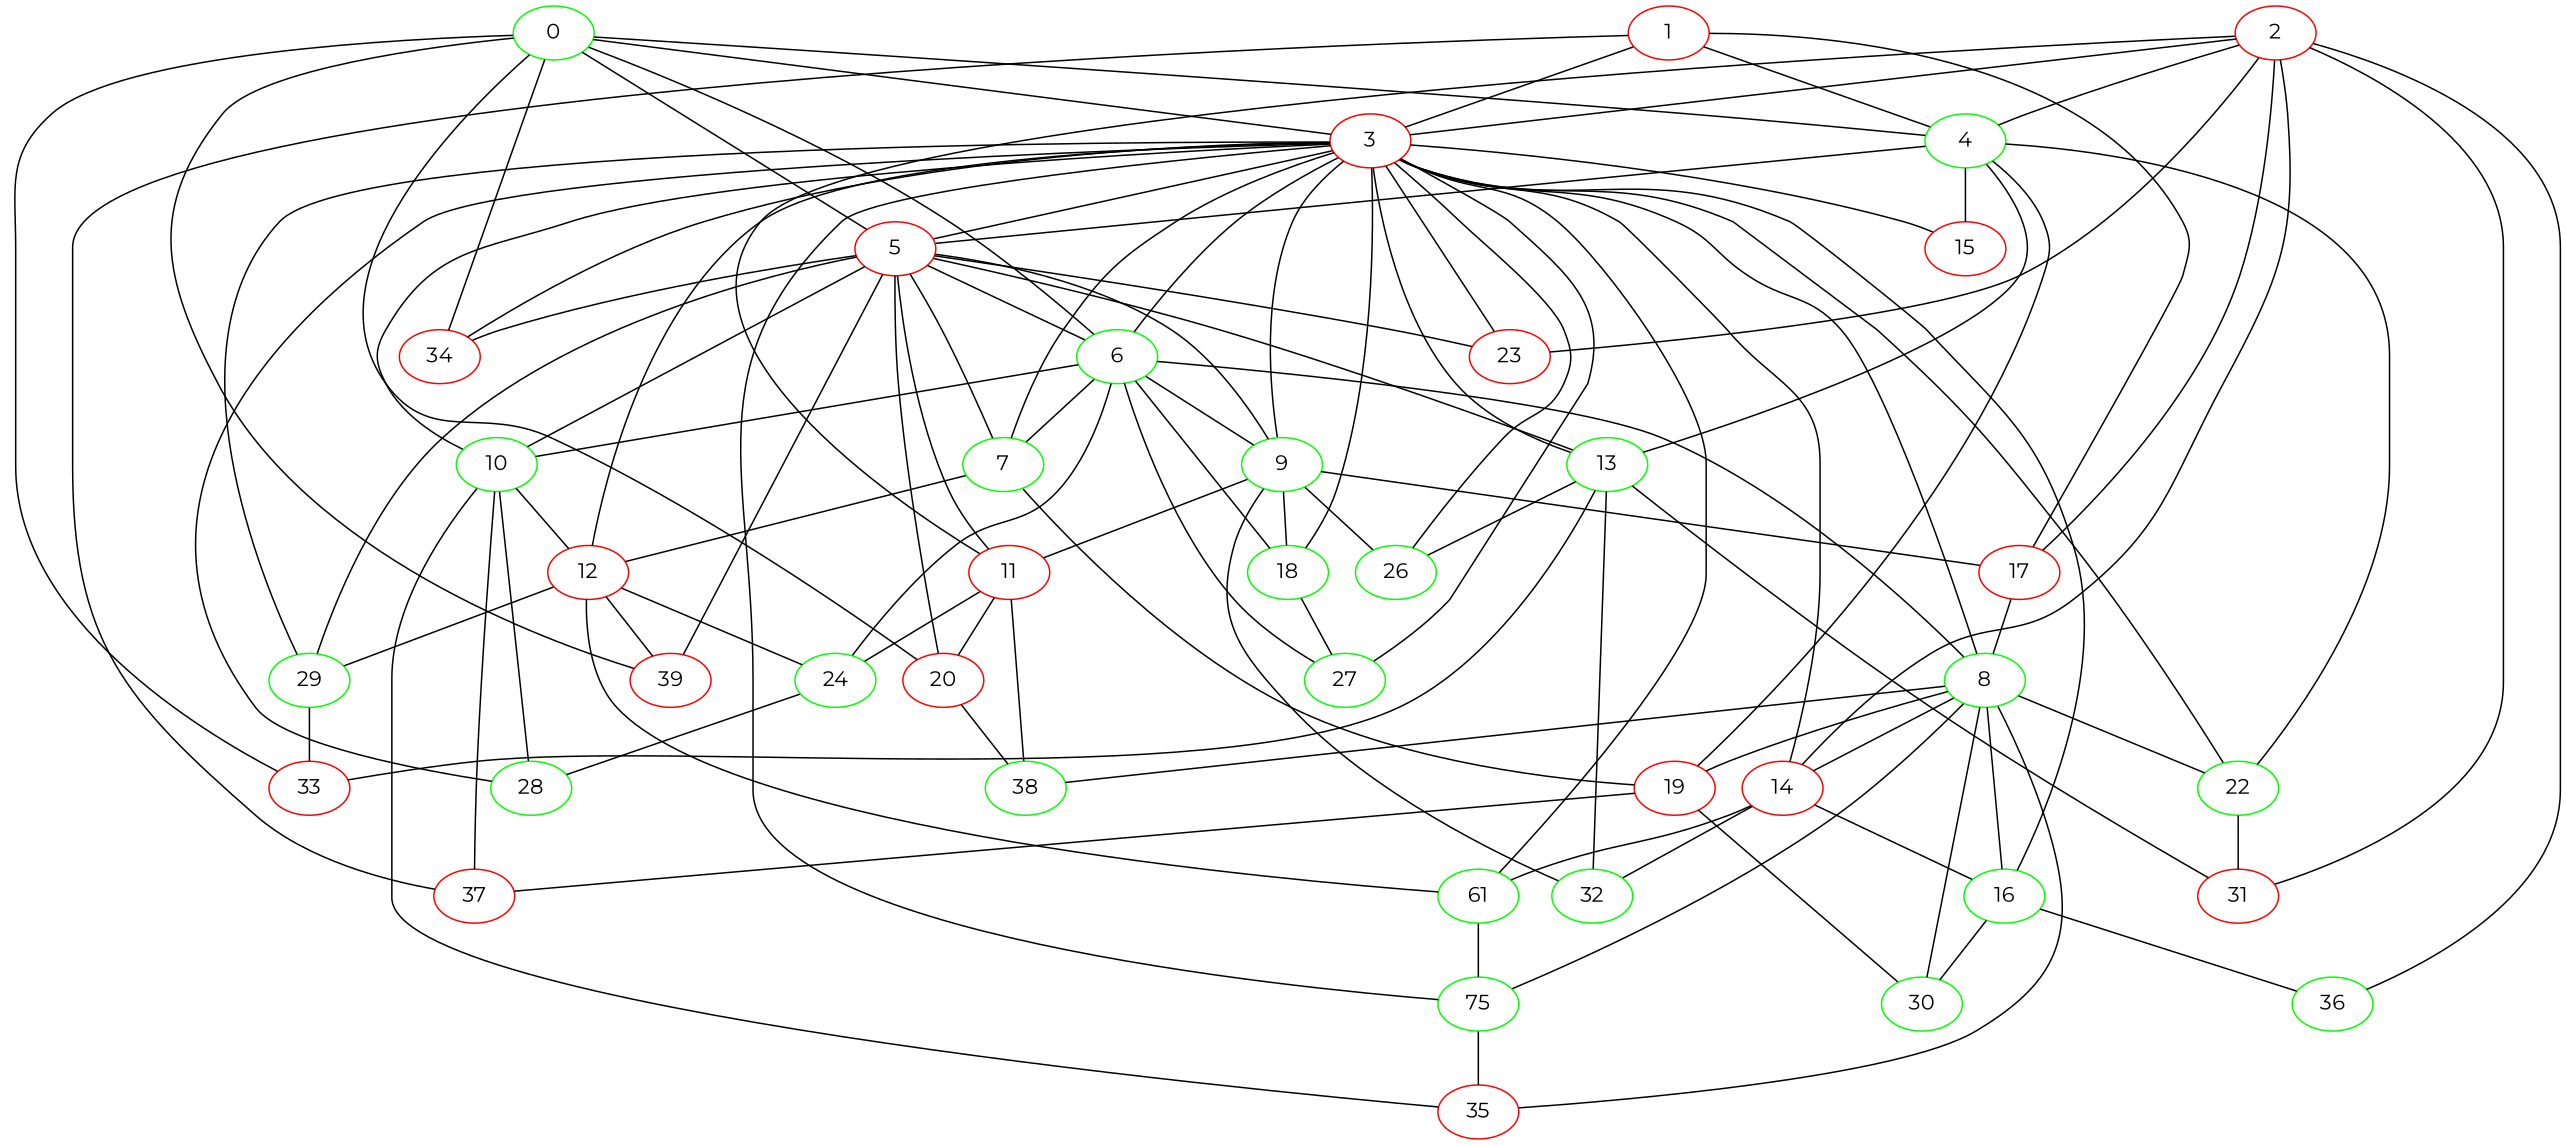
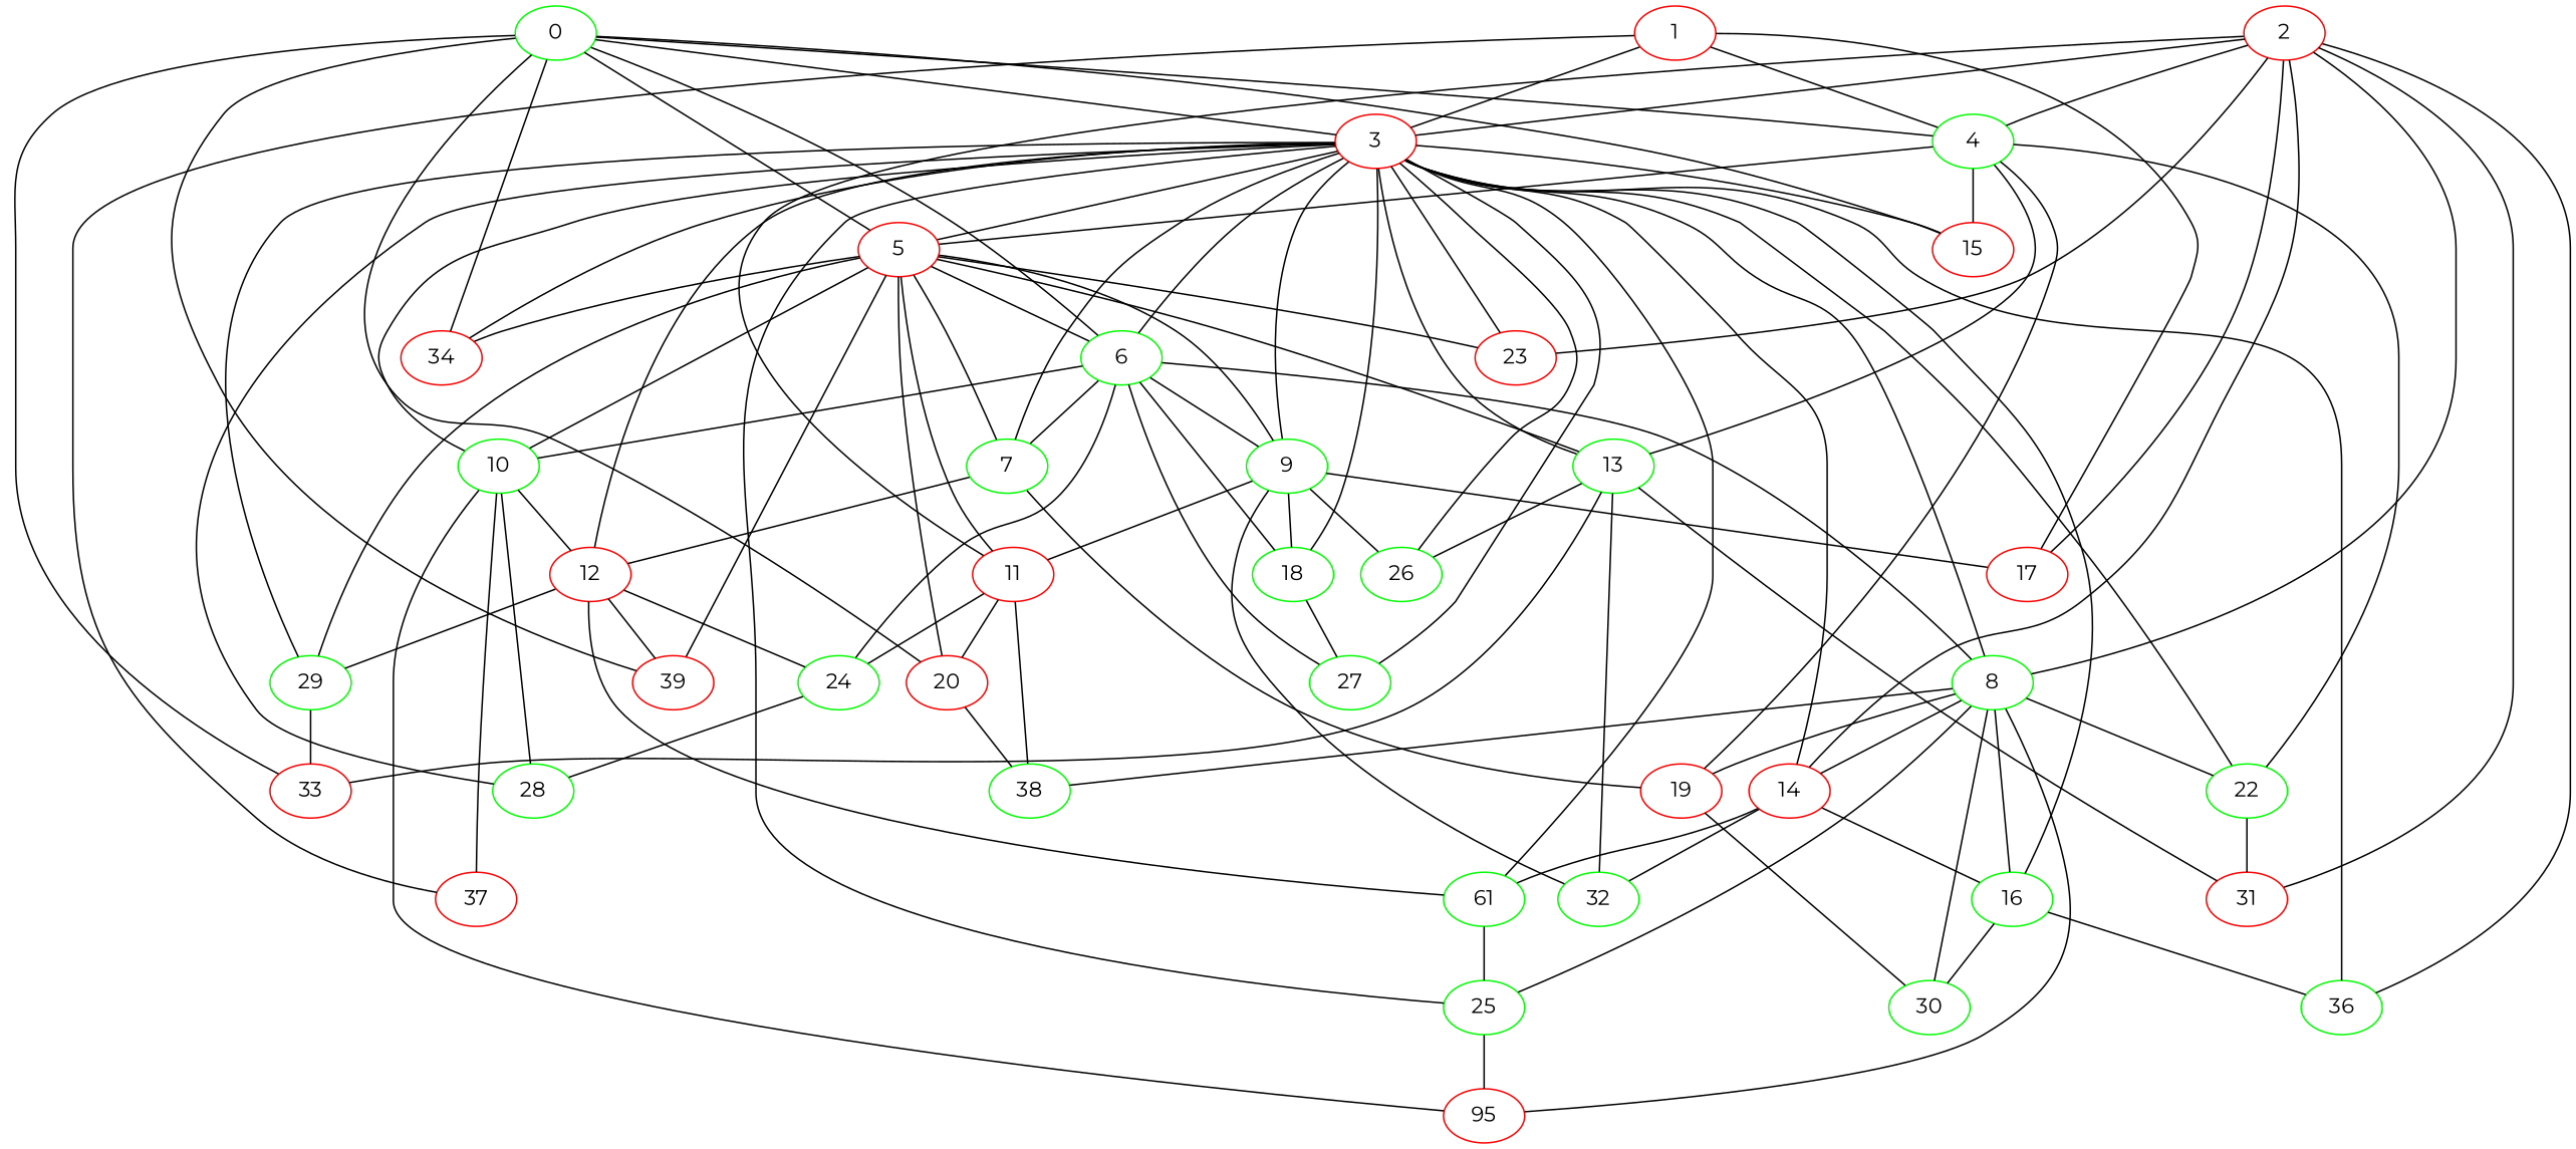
  strict graph {
    fontname=Montserrat
    node [color=green fontname=Montserrat]
    edge [fontname=Montserrat]
    3 [color=red]
    0
    4
    5 [color=red]
    6
    15 [color=red]
    20 [color=red]
    33 [color=red]
    34 [color=red]
    39 [color=red]
    8
    14 [color=red]
    23 [color=red]
    36
    7
    9
    10
    12 [color=red]
    13
    16
    18
    n22 [label=61]
    22
-   25 [label=75]
+   25
    26
    27
    28
    29
    19 [color=red]
    11 [color=red]
    24
    38
    30
-   35 [color=red]
+   35 [color=red label=95]
    32
    17 [color=red]
    37 [color=red]
    31 [color=red]
    1 [color=red]
    2 [color=red]
    3 -- 5
    3 -- 6
    3 -- 15
    3 -- 34
    3 -- 8
    3 -- 14
    3 -- 23
+   3 -- 36
    3 -- 7
    3 -- 9
    3 -- 10
    3 -- 12
    3 -- 13
    3 -- 16
    3 -- 18
    3 -- n22
    3 -- 22
    3 -- 25
    3 -- 26
    3 -- 27
    3 -- 28
    3 -- 29
    0 -- 3
    0 -- 4
    0 -- 5
    0 -- 6
+   0 -- 15
    0 -- 20
    0 -- 33
    0 -- 34
    0 -- 39
    4 -- 5
    4 -- 15
    4 -- 13
    4 -- 22
    4 -- 19
    5 -- 6
    5 -- 20
    5 -- 34
    5 -- 39
    5 -- 23
    5 -- 7
    5 -- 9
    5 -- 10
    5 -- 13
    5 -- 29
    5 -- 11
    6 -- 8
    6 -- 7
    6 -- 9
    6 -- 10
    6 -- 18
    6 -- 27
    6 -- 24
    20 -- 38
    8 -- 14
    8 -- 16
    8 -- 22
    8 -- 25
    8 -- 19
    8 -- 38
    8 -- 30
    8 -- 35
    14 -- 16
    14 -- n22
    14 -- 32
    7 -- 12
    7 -- 19
    9 -- 18
    9 -- 26
    9 -- 11
    9 -- 32
    9 -- 17
    10 -- 12
    10 -- 28
    10 -- 35
    10 -- 37
    12 -- 39
    12 -- n22
    12 -- 29
    12 -- 24
    13 -- 33
    13 -- 26
    13 -- 32
    13 -- 31
    16 -- 36
    16 -- 30
    18 -- 27
    n22 -- 25
    22 -- 31
    25 -- 35
    29 -- 33
    19 -- 30
-   19 -- 37
    11 -- 20
    11 -- 24
    11 -- 38
    24 -- 28
    1 -- 3
    1 -- 4
    1 -- 17
    1 -- 37
    2 -- 3
    2 -- 4
-   17 -- 8
+   2 -- 8
    2 -- 14
    2 -- 23
    2 -- 36
    2 -- 11
    2 -- 17
    2 -- 31
  }
